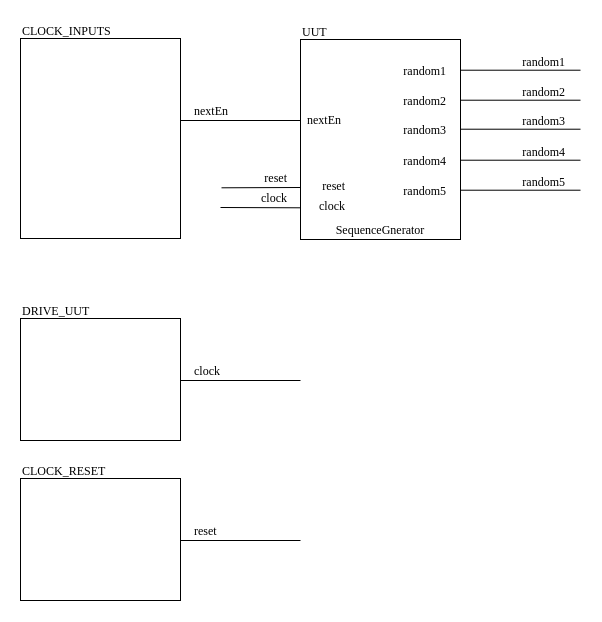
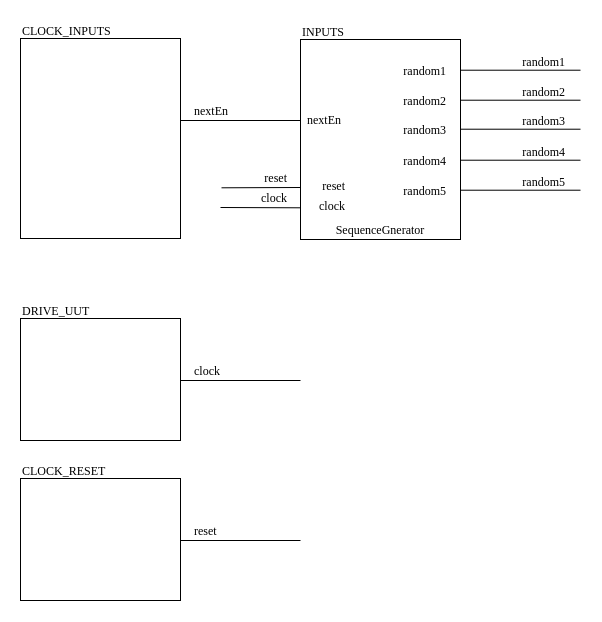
  <mxCell id="0" />
  <mxCell id="1" parent="0" />
  <mxCell id="2" value="" style="rounded=0;whiteSpace=wrap;html=1;" parent="1" vertex="1"><mxGeometry x="20" y="38" width="160" height="200" as="geometry" /></mxCell>
  <mxCell id="3" value="CLOCK_INPUTS" style="text;html=1;align=left;verticalAlign=bottom;whiteSpace=wrap;rounded=0;fontFamily=Lucida Console;" parent="1" vertex="1"><mxGeometry x="20" y="20" width="160" height="20" as="geometry" /></mxCell>
  <mxCell id="4" value="" style="rounded=0;whiteSpace=wrap;html=1;" parent="1" vertex="1"><mxGeometry x="20" y="318" width="160" height="122" as="geometry" /></mxCell>
  <mxCell id="5" value="DRIVE_UUT" style="text;html=1;align=left;verticalAlign=bottom;whiteSpace=wrap;rounded=0;fontFamily=Lucida Console;" parent="1" vertex="1"><mxGeometry x="20" y="300" width="160" height="20" as="geometry" /></mxCell>
  <mxCell id="6" value="" style="rounded=0;whiteSpace=wrap;html=1;" parent="1" vertex="1"><mxGeometry x="20" y="478" width="160" height="122" as="geometry" /></mxCell>
  <mxCell id="7" value="CLOCK_RESET" style="text;html=1;align=left;verticalAlign=bottom;whiteSpace=wrap;rounded=0;fontFamily=Lucida Console;" parent="1" vertex="1"><mxGeometry x="20" y="460" width="160" height="20" as="geometry" /></mxCell>
  <mxCell id="8" value="clock" style="text;html=1;align=left;verticalAlign=bottom;whiteSpace=wrap;rounded=0;fontFamily=Lucida Console;spacingRight=0;spacingLeft=12;" parent="1" vertex="1"><mxGeometry x="180" y="360" width="120" height="20" as="geometry" /></mxCell>
  <mxCell id="9" value="" style="endArrow=none;html=1;rounded=0;" parent="1" edge="1"><mxGeometry width="50" height="50" relative="1" as="geometry"><mxPoint x="180" y="380" as="sourcePoint" /><mxPoint x="300" y="380" as="targetPoint" /></mxGeometry></mxCell>
  <mxCell id="10" value="reset" style="text;html=1;align=left;verticalAlign=bottom;whiteSpace=wrap;rounded=0;fontFamily=Lucida Console;spacingRight=0;spacingLeft=12;" parent="1" vertex="1"><mxGeometry x="180" y="520" width="120" height="20" as="geometry" /></mxCell>
  <mxCell id="11" value="" style="endArrow=none;html=1;rounded=0;" parent="1" edge="1"><mxGeometry width="50" height="50" relative="1" as="geometry"><mxPoint x="180" y="540" as="sourcePoint" /><mxPoint x="300" y="540" as="targetPoint" /></mxGeometry></mxCell>
  <mxCell id="12" value="nextEn" style="text;html=1;align=left;verticalAlign=bottom;whiteSpace=wrap;rounded=0;fontFamily=Lucida Console;spacingRight=0;spacingLeft=12;" parent="1" vertex="1"><mxGeometry x="180" y="100" width="120" height="20" as="geometry" /></mxCell>
  <mxCell id="13" value="" style="endArrow=none;html=1;rounded=0;" parent="1" edge="1"><mxGeometry width="50" height="50" relative="1" as="geometry"><mxPoint x="180" y="120" as="sourcePoint" /><mxPoint x="300" y="120" as="targetPoint" /></mxGeometry></mxCell>
  <mxCell id="14" value="" style="rounded=0;whiteSpace=wrap;html=1;" parent="1" vertex="1"><mxGeometry x="300" y="39" width="160" height="200" as="geometry" /></mxCell>
- <mxCell id="15" value="UUT" style="text;html=1;align=left;verticalAlign=bottom;whiteSpace=wrap;rounded=0;fontFamily=Lucida Console;" parent="1" vertex="1"><mxGeometry x="300" y="21" width="160" height="20" as="geometry" /></mxCell>
+ <mxCell id="15" value="INPUTS" style="text;html=1;align=left;verticalAlign=bottom;whiteSpace=wrap;rounded=0;fontFamily=Lucida Console;" parent="1" vertex="1"><mxGeometry x="300" y="21" width="160" height="20" as="geometry" /></mxCell>
  <mxCell id="16" value="SequenceGnerator" style="text;html=1;align=center;verticalAlign=bottom;whiteSpace=wrap;rounded=0;fontFamily=Lucida Console;fontStyle=0" parent="1" vertex="1"><mxGeometry x="300" y="219" width="160" height="20" as="geometry" /></mxCell>
  <mxCell id="17" value="nextEn" style="text;html=1;align=left;verticalAlign=bottom;whiteSpace=wrap;rounded=0;fontFamily=Lucida Console;fontStyle=0" parent="1" vertex="1"><mxGeometry x="305" y="109" width="70" height="20" as="geometry" /></mxCell>
  <mxCell id="18" value="random1" style="text;html=1;align=right;verticalAlign=bottom;whiteSpace=wrap;rounded=0;fontFamily=Lucida Console;spacingRight=12;" parent="1" vertex="1"><mxGeometry x="380" y="60" width="80" height="20" as="geometry" /></mxCell>
  <mxCell id="19" value="random2" style="text;html=1;align=right;verticalAlign=bottom;whiteSpace=wrap;rounded=0;fontFamily=Lucida Console;spacingRight=12;" parent="1" vertex="1"><mxGeometry x="380" y="90" width="80" height="20" as="geometry" /></mxCell>
  <mxCell id="20" value="random3" style="text;html=1;align=right;verticalAlign=bottom;whiteSpace=wrap;rounded=0;fontFamily=Lucida Console;spacingRight=12;" parent="1" vertex="1"><mxGeometry x="380" y="119" width="80" height="20" as="geometry" /></mxCell>
  <mxCell id="21" value="random4" style="text;html=1;align=right;verticalAlign=bottom;whiteSpace=wrap;rounded=0;fontFamily=Lucida Console;spacingRight=12;" parent="1" vertex="1"><mxGeometry x="380" y="150" width="80" height="20" as="geometry" /></mxCell>
  <mxCell id="22" value="random5" style="text;html=1;align=right;verticalAlign=bottom;whiteSpace=wrap;rounded=0;fontFamily=Lucida Console;spacingRight=12;" parent="1" vertex="1"><mxGeometry x="380" y="180" width="80" height="20" as="geometry" /></mxCell>
  <mxCell id="23" value="" style="endArrow=none;html=1;rounded=0;" parent="1" edge="1"><mxGeometry width="50" height="50" relative="1" as="geometry"><mxPoint x="460" y="69.71" as="sourcePoint" /><mxPoint x="580" y="69.71" as="targetPoint" /></mxGeometry></mxCell>
  <mxCell id="24" value="" style="endArrow=none;html=1;rounded=0;" parent="1" edge="1"><mxGeometry width="50" height="50" relative="1" as="geometry"><mxPoint x="460" y="99.71" as="sourcePoint" /><mxPoint x="580" y="99.71" as="targetPoint" /></mxGeometry></mxCell>
  <mxCell id="25" value="" style="endArrow=none;html=1;rounded=0;" parent="1" edge="1"><mxGeometry width="50" height="50" relative="1" as="geometry"><mxPoint x="460" y="128.71" as="sourcePoint" /><mxPoint x="580" y="128.71" as="targetPoint" /></mxGeometry></mxCell>
  <mxCell id="26" value="" style="endArrow=none;html=1;rounded=0;" parent="1" edge="1"><mxGeometry width="50" height="50" relative="1" as="geometry"><mxPoint x="460" y="159.71" as="sourcePoint" /><mxPoint x="580" y="159.71" as="targetPoint" /></mxGeometry></mxCell>
  <mxCell id="27" value="" style="endArrow=none;html=1;rounded=0;" parent="1" edge="1"><mxGeometry width="50" height="50" relative="1" as="geometry"><mxPoint x="460" y="189.71" as="sourcePoint" /><mxPoint x="580" y="189.71" as="targetPoint" /></mxGeometry></mxCell>
  <mxCell id="28" value="random1" style="text;html=1;align=right;verticalAlign=bottom;whiteSpace=wrap;rounded=0;fontFamily=Lucida Console;spacingRight=12;" parent="1" vertex="1"><mxGeometry x="499" y="51" width="80" height="20" as="geometry" /></mxCell>
  <mxCell id="29" value="random2" style="text;html=1;align=right;verticalAlign=bottom;whiteSpace=wrap;rounded=0;fontFamily=Lucida Console;spacingRight=12;" parent="1" vertex="1"><mxGeometry x="499" y="81" width="80" height="20" as="geometry" /></mxCell>
  <mxCell id="30" value="random3" style="text;html=1;align=right;verticalAlign=bottom;whiteSpace=wrap;rounded=0;fontFamily=Lucida Console;spacingRight=12;" parent="1" vertex="1"><mxGeometry x="499" y="110" width="80" height="20" as="geometry" /></mxCell>
  <mxCell id="31" value="random4" style="text;html=1;align=right;verticalAlign=bottom;whiteSpace=wrap;rounded=0;fontFamily=Lucida Console;spacingRight=12;" parent="1" vertex="1"><mxGeometry x="499" y="141" width="80" height="20" as="geometry" /></mxCell>
  <mxCell id="32" value="random5" style="text;html=1;align=right;verticalAlign=bottom;whiteSpace=wrap;rounded=0;fontFamily=Lucida Console;spacingRight=12;" parent="1" vertex="1"><mxGeometry x="499" y="171" width="80" height="20" as="geometry" /></mxCell>
  <mxCell id="33" value="reset" style="text;html=1;align=right;verticalAlign=bottom;whiteSpace=wrap;rounded=0;fontFamily=Lucida Console;spacingRight=12;" parent="1" vertex="1"><mxGeometry x="221" y="167" width="80" height="20" as="geometry" /></mxCell>
  <mxCell id="34" value="" style="endArrow=none;html=1;rounded=0;exitX=0;exitY=0;exitDx=0;exitDy=0;" parent="1" source="35" edge="1"><mxGeometry width="50" height="50" relative="1" as="geometry"><mxPoint x="180" y="187" as="sourcePoint" /><mxPoint x="300" y="187" as="targetPoint" /></mxGeometry></mxCell>
  <mxCell id="35" value="clock" style="text;html=1;align=right;verticalAlign=bottom;whiteSpace=wrap;rounded=0;fontFamily=Lucida Console;spacingRight=12;" parent="1" vertex="1"><mxGeometry x="221" y="187.31" width="80" height="20" as="geometry" /></mxCell>
  <mxCell id="36" value="" style="endArrow=none;html=1;rounded=0;" parent="1" edge="1"><mxGeometry width="50" height="50" relative="1" as="geometry"><mxPoint x="220" y="207" as="sourcePoint" /><mxPoint x="300" y="207.31" as="targetPoint" /></mxGeometry></mxCell>
  <mxCell id="37" value="reset" style="text;html=1;align=right;verticalAlign=bottom;whiteSpace=wrap;rounded=0;fontFamily=Lucida Console;spacingRight=12;" vertex="1" parent="1"><mxGeometry x="279" y="175" width="80" height="20" as="geometry" /></mxCell>
  <mxCell id="38" value="clock" style="text;html=1;align=right;verticalAlign=bottom;whiteSpace=wrap;rounded=0;fontFamily=Lucida Console;spacingRight=12;" vertex="1" parent="1"><mxGeometry x="279" y="195.31" width="80" height="20" as="geometry" /></mxCell>
